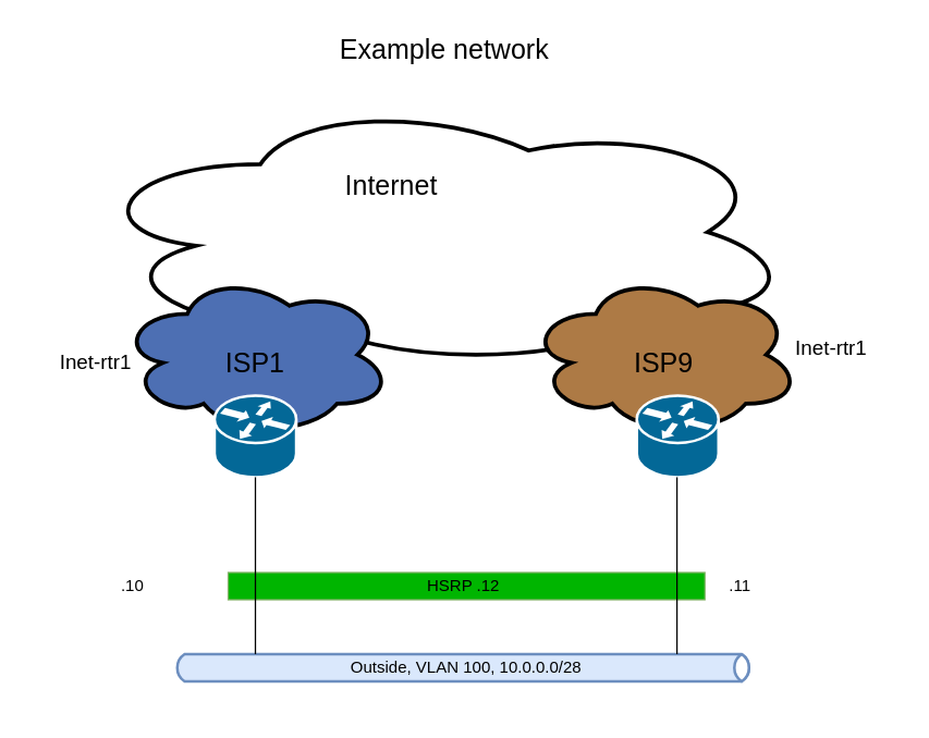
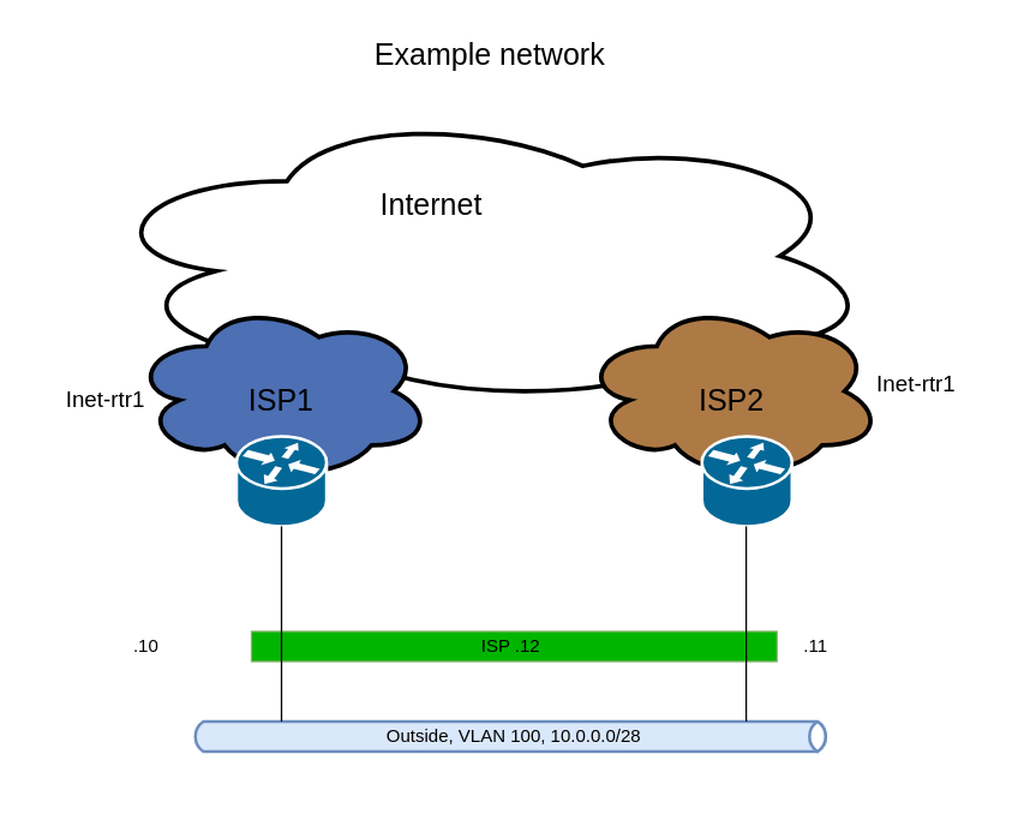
  <mxCell id="0" />
  <mxCell id="1" parent="0" />
  <mxCell id="2" value="Example network" style="text;html=1;strokeColor=none;fillColor=none;align=center;verticalAlign=middle;whiteSpace=wrap;rounded=0;fontSize=20;" vertex="1" parent="1"><mxGeometry x="185.5" y="20" width="280" height="30" as="geometry" /></mxCell>
  <mxCell id="3" value="" style="ellipse;shape=cloud;whiteSpace=wrap;html=1;fontSize=20;strokeWidth=3;" vertex="1" parent="1"><mxGeometry x="59.5" y="70" width="525" height="200" as="geometry" /></mxCell>
  <mxCell id="4" value="" style="ellipse;shape=cloud;whiteSpace=wrap;html=1;fontSize=20;fillColor=#4D6FB3;strokeWidth=3;" vertex="1" parent="1"><mxGeometry x="87" y="200" width="200" height="120" as="geometry" /></mxCell>
  <mxCell id="5" value="" style="ellipse;shape=cloud;whiteSpace=wrap;html=1;fontSize=20;fillColor=#AD7A45;strokeWidth=3;" vertex="1" parent="1"><mxGeometry x="387" y="200" width="200" height="120" as="geometry" /></mxCell>
  <mxCell id="6" value="Internet" style="text;html=1;strokeColor=none;fillColor=none;align=center;verticalAlign=middle;whiteSpace=wrap;rounded=0;fontSize=20;" vertex="1" parent="1"><mxGeometry x="222" y="115" width="130" height="40" as="geometry" /></mxCell>
  <mxCell id="7" value="ISP1" style="text;html=1;strokeColor=none;fillColor=none;align=center;verticalAlign=middle;whiteSpace=wrap;rounded=0;fontSize=20;" vertex="1" parent="1"><mxGeometry x="157" y="250" width="60" height="30" as="geometry" /></mxCell>
- <mxCell id="8" value="ISP9" style="text;html=1;strokeColor=none;fillColor=none;align=center;verticalAlign=middle;whiteSpace=wrap;rounded=0;fontSize=20;" vertex="1" parent="1"><mxGeometry x="457" y="250" width="60" height="30" as="geometry" /></mxCell>
+ <mxCell id="8" value="ISP2" style="text;html=1;strokeColor=none;fillColor=none;align=center;verticalAlign=middle;whiteSpace=wrap;rounded=0;fontSize=20;" vertex="1" parent="1"><mxGeometry x="457" y="250" width="60" height="30" as="geometry" /></mxCell>
  <mxCell id="9" value="" style="shape=mxgraph.cisco.routers.router;sketch=0;html=1;pointerEvents=1;dashed=0;fillColor=#036897;strokeColor=#ffffff;strokeWidth=2;verticalLabelPosition=bottom;verticalAlign=top;align=center;outlineConnect=0;fontSize=20;" vertex="1" parent="1"><mxGeometry x="157" y="290" width="60" height="60" as="geometry" /></mxCell>
  <mxCell id="10" value="" style="shape=mxgraph.cisco.routers.router;sketch=0;html=1;pointerEvents=1;dashed=0;fillColor=#036897;strokeColor=#ffffff;strokeWidth=2;verticalLabelPosition=bottom;verticalAlign=top;align=center;outlineConnect=0;fontSize=20;" vertex="1" parent="1"><mxGeometry x="467" y="290" width="60" height="60" as="geometry" /></mxCell>
  <mxCell id="11" value="" style="rounded=0;whiteSpace=wrap;html=1;fontSize=20;fillColor=#00B500;strokeColor=#82b366;" vertex="1" parent="1"><mxGeometry x="167" y="420" width="350" height="20" as="geometry" /></mxCell>
  <mxCell id="12" value="" style="html=1;outlineConnect=0;fillColor=#dae8fc;strokeColor=#6c8ebf;gradientDirection=north;strokeWidth=2;shape=mxgraph.networks.bus;gradientColor=none;gradientDirection=north;perimeter=backbonePerimeter;backboneSize=20;fontSize=20;" vertex="1" parent="1"><mxGeometry x="127" y="460" width="425" height="60" as="geometry" /></mxCell>
  <mxCell id="13" value="" style="endArrow=none;html=1;rounded=0;fontSize=20;" edge="1" parent="1" source="12"><mxGeometry width="50" height="50" relative="1" as="geometry"><mxPoint x="287" y="480" as="sourcePoint" /><mxPoint x="187" y="350" as="targetPoint" /></mxGeometry></mxCell>
  <mxCell id="14" value="" style="endArrow=none;html=1;rounded=0;fontSize=20;" edge="1" parent="1"><mxGeometry width="50" height="50" relative="1" as="geometry"><mxPoint x="496.5" y="480" as="sourcePoint" /><mxPoint x="496.5" y="350" as="targetPoint" /></mxGeometry></mxCell>
  <mxCell id="15" value="Inet-rtr1" style="text;html=1;strokeColor=none;fillColor=none;align=center;verticalAlign=middle;whiteSpace=wrap;rounded=0;fontSize=15;" vertex="1" parent="1"><mxGeometry x="20" y="250" width="100" height="30" as="geometry" /></mxCell>
  <mxCell id="16" value="Inet-rtr1" style="text;html=1;strokeColor=none;fillColor=none;align=center;verticalAlign=middle;whiteSpace=wrap;rounded=0;fontSize=15;" vertex="1" parent="1"><mxGeometry x="560" y="240" width="100" height="30" as="geometry" /></mxCell>
- <mxCell id="17" value="HSRP .12" style="text;html=1;strokeColor=none;fillColor=none;align=center;verticalAlign=middle;whiteSpace=wrap;rounded=0;fontSize=12;" vertex="1" parent="1"><mxGeometry x="299.5" y="415" width="80" height="30" as="geometry" /></mxCell>
+ <mxCell id="17" value="ISP .12" style="text;html=1;strokeColor=none;fillColor=none;align=center;verticalAlign=middle;whiteSpace=wrap;rounded=0;fontSize=12;" vertex="1" parent="1"><mxGeometry x="299.5" y="415" width="80" height="30" as="geometry" /></mxCell>
  <mxCell id="18" value=".10" style="text;html=1;strokeColor=none;fillColor=none;align=center;verticalAlign=middle;whiteSpace=wrap;rounded=0;fontSize=12;" vertex="1" parent="1"><mxGeometry x="67" y="415" width="60" height="30" as="geometry" /></mxCell>
  <mxCell id="19" value=".11" style="text;html=1;strokeColor=none;fillColor=none;align=center;verticalAlign=middle;whiteSpace=wrap;rounded=0;fontSize=12;" vertex="1" parent="1"><mxGeometry x="513" y="415" width="60" height="30" as="geometry" /></mxCell>
  <mxCell id="20" value="Outside, VLAN 100, 10.0.0.0/28" style="text;html=1;strokeColor=none;fillColor=none;align=center;verticalAlign=middle;whiteSpace=wrap;rounded=0;strokeWidth=3;fontSize=12;" vertex="1" parent="1"><mxGeometry x="173" y="475" width="338" height="30" as="geometry" /></mxCell>
